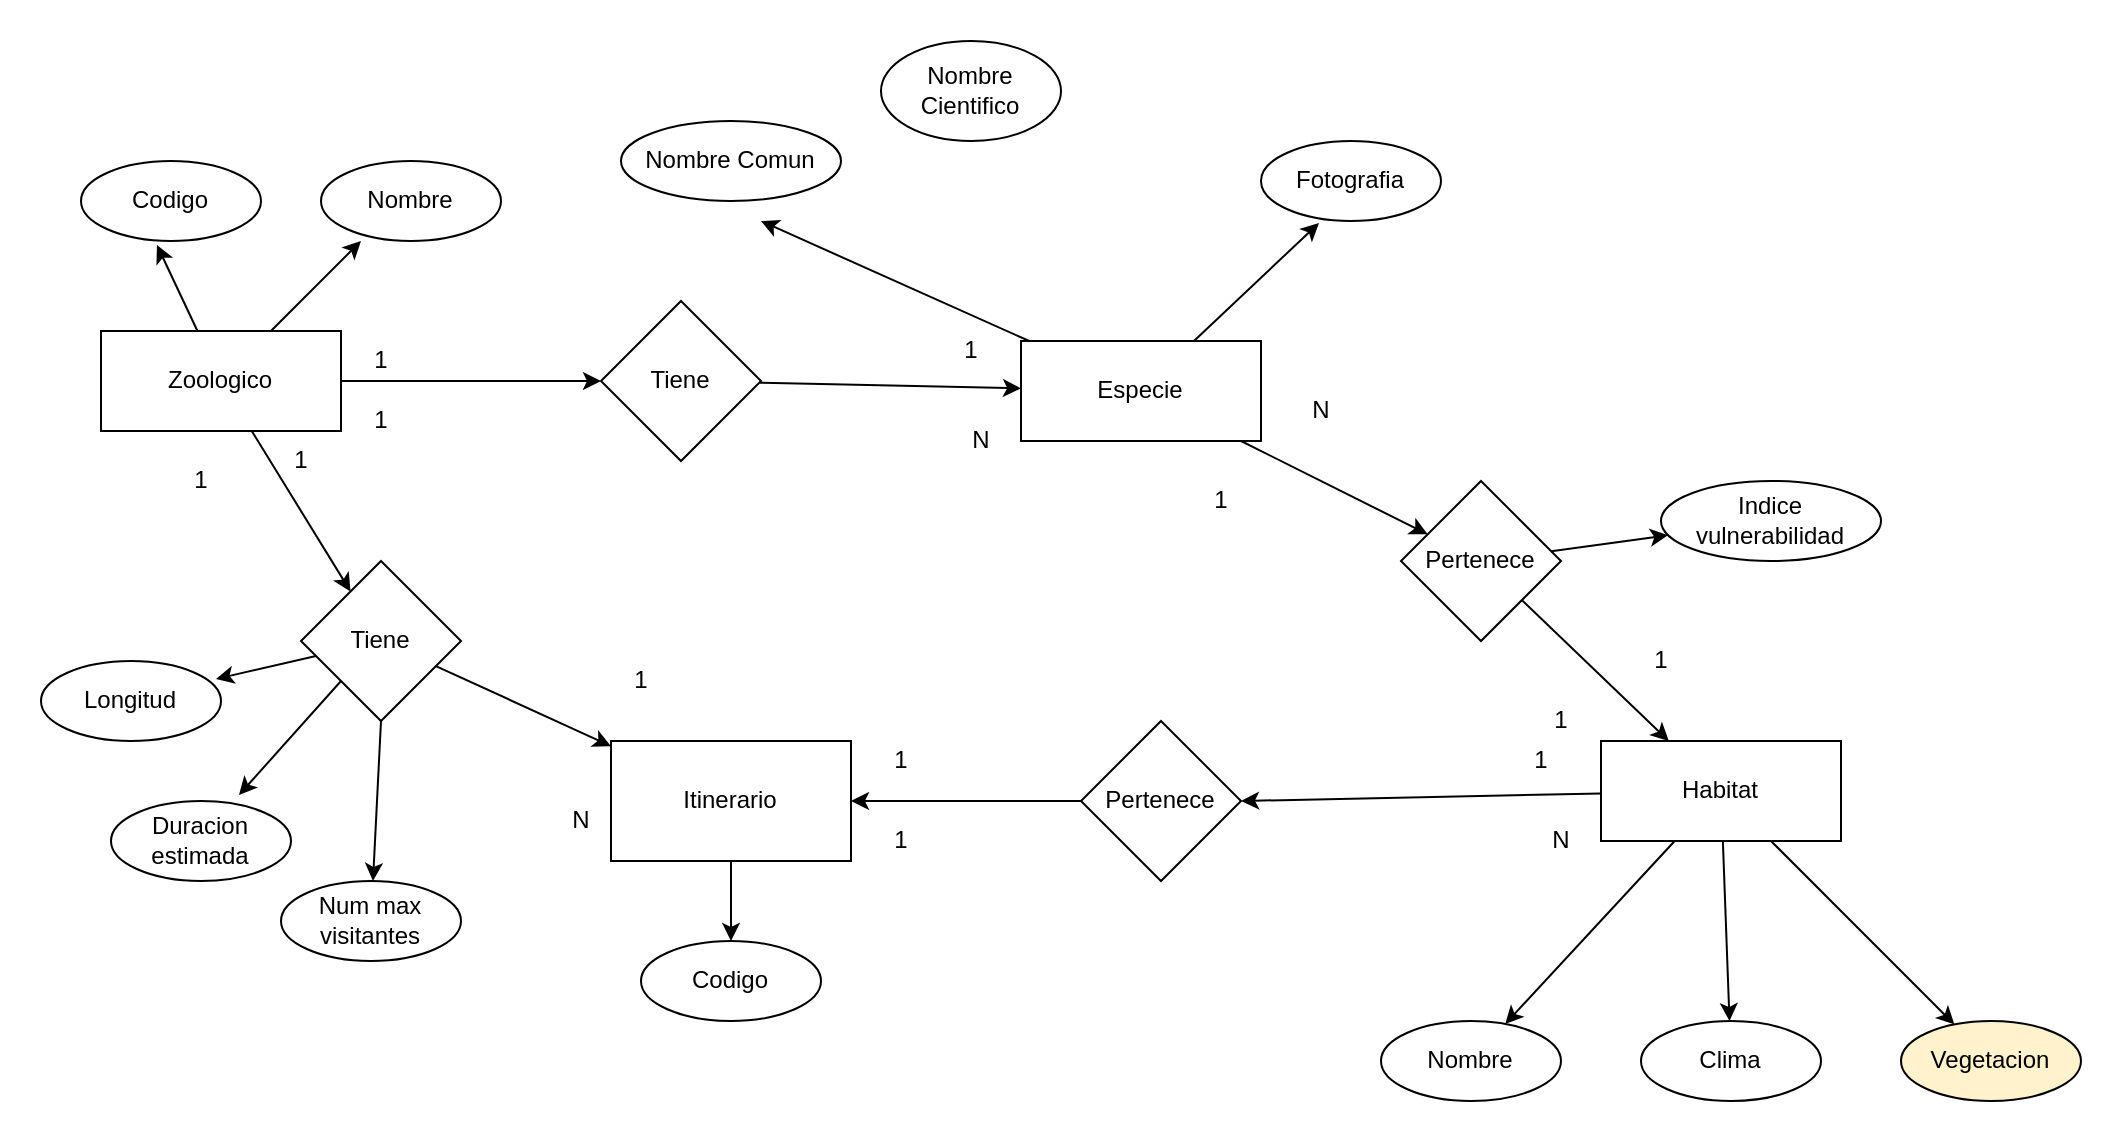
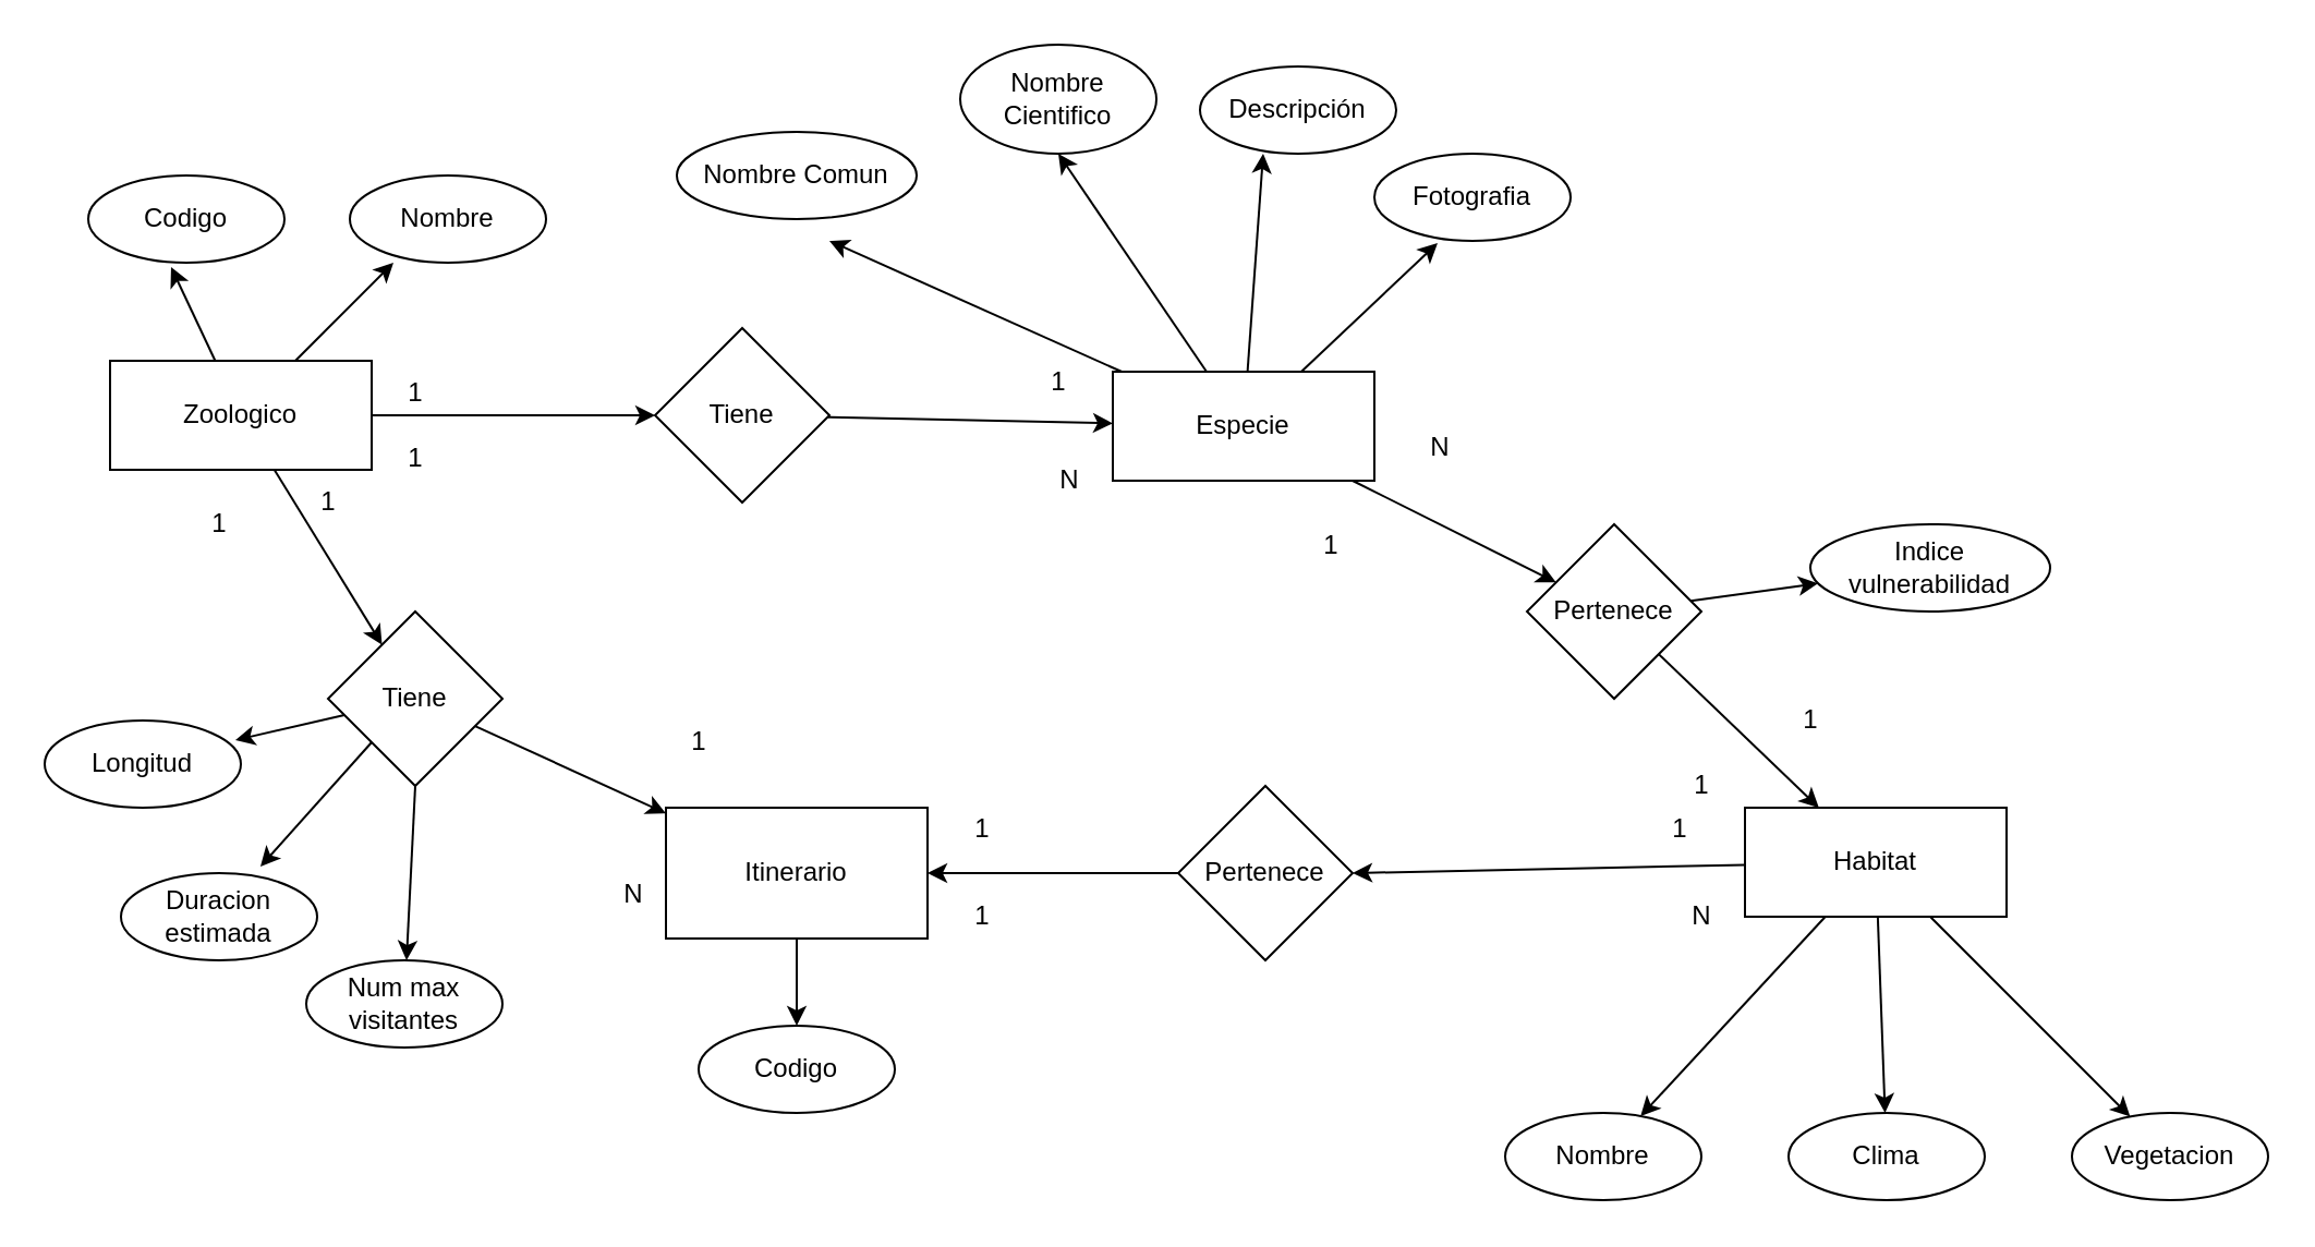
  <mxCell id="0" />
  <mxCell id="1" parent="0" />
  <mxCell id="2" style="edgeStyle=none;html=1;entryX=0.422;entryY=1.05;entryDx=0;entryDy=0;entryPerimeter=0;" edge="1" parent="1" source="6" target="7"><mxGeometry relative="1" as="geometry" /></mxCell>
  <mxCell id="3" style="edgeStyle=none;html=1;entryX=0.222;entryY=1;entryDx=0;entryDy=0;entryPerimeter=0;" edge="1" parent="1" source="6" target="8"><mxGeometry relative="1" as="geometry" /></mxCell>
  <mxCell id="4" style="edgeStyle=none;html=1;entryX=0;entryY=0.5;entryDx=0;entryDy=0;" edge="1" parent="1" source="6" target="36"><mxGeometry relative="1" as="geometry" /></mxCell>
  <mxCell id="5" style="edgeStyle=none;html=1;" edge="1" parent="1" source="6" target="51"><mxGeometry relative="1" as="geometry" /></mxCell>
  <mxCell id="6" value="Zoologico" style="rounded=0;whiteSpace=wrap;html=1;" vertex="1" parent="1"><mxGeometry x="50" y="165" width="120" height="50" as="geometry" /></mxCell>
  <mxCell id="7" value="Codigo" style="ellipse;whiteSpace=wrap;html=1;" vertex="1" parent="1"><mxGeometry x="40" y="80" width="90" height="40" as="geometry" /></mxCell>
  <mxCell id="8" value="Nombre" style="ellipse;whiteSpace=wrap;html=1;" vertex="1" parent="1"><mxGeometry x="160" y="80" width="90" height="40" as="geometry" /></mxCell>
  <mxCell id="9" style="edgeStyle=none;html=1;" edge="1" parent="1" source="14"><mxGeometry relative="1" as="geometry"><mxPoint x="380" y="110" as="targetPoint" /></mxGeometry></mxCell>
+ <mxCell id="10" style="edgeStyle=none;html=1;entryX=0.5;entryY=1;entryDx=0;entryDy=0;" edge="1" parent="1" source="14" target="16"><mxGeometry relative="1" as="geometry" /></mxCell>
+ <mxCell id="11" style="edgeStyle=none;html=1;entryX=0.322;entryY=1;entryDx=0;entryDy=0;entryPerimeter=0;" edge="1" parent="1" source="14" target="17"><mxGeometry relative="1" as="geometry" /></mxCell>
  <mxCell id="12" style="edgeStyle=none;html=1;entryX=0.322;entryY=1.025;entryDx=0;entryDy=0;entryPerimeter=0;" edge="1" parent="1" source="14" target="18"><mxGeometry relative="1" as="geometry" /></mxCell>
  <mxCell id="13" style="edgeStyle=none;html=1;" edge="1" parent="1" source="14" target="29"><mxGeometry relative="1" as="geometry" /></mxCell>
  <mxCell id="14" value="Especie" style="rounded=0;whiteSpace=wrap;html=1;" vertex="1" parent="1"><mxGeometry x="510" y="170" width="120" height="50" as="geometry" /></mxCell>
  <mxCell id="15" value="Nombre Comun" style="ellipse;whiteSpace=wrap;html=1;" vertex="1" parent="1"><mxGeometry x="310" y="60" width="110" height="40" as="geometry" /></mxCell>
  <mxCell id="16" value="Nombre&lt;br&gt;Cientifico" style="ellipse;whiteSpace=wrap;html=1;" vertex="1" parent="1"><mxGeometry x="440" y="20" width="90" height="50" as="geometry" /></mxCell>
+ <mxCell id="17" value="Descripción" style="ellipse;whiteSpace=wrap;html=1;" vertex="1" parent="1"><mxGeometry x="550" y="30" width="90" height="40" as="geometry" /></mxCell>
  <mxCell id="18" value="Fotografia" style="ellipse;whiteSpace=wrap;html=1;" vertex="1" parent="1"><mxGeometry x="630" y="70" width="90" height="40" as="geometry" /></mxCell>
  <mxCell id="19" style="edgeStyle=none;html=1;" edge="1" parent="1" source="23" target="26"><mxGeometry relative="1" as="geometry" /></mxCell>
  <mxCell id="20" style="edgeStyle=none;html=1;" edge="1" parent="1" source="23" target="24"><mxGeometry relative="1" as="geometry" /></mxCell>
  <mxCell id="21" style="edgeStyle=none;html=1;" edge="1" parent="1" source="23" target="25"><mxGeometry relative="1" as="geometry" /></mxCell>
  <mxCell id="22" style="edgeStyle=none;html=1;entryX=1;entryY=0.5;entryDx=0;entryDy=0;" edge="1" parent="1" source="23" target="47"><mxGeometry relative="1" as="geometry" /></mxCell>
  <mxCell id="23" value="Habitat" style="rounded=0;whiteSpace=wrap;html=1;" vertex="1" parent="1"><mxGeometry x="800" y="370" width="120" height="50" as="geometry" /></mxCell>
  <mxCell id="24" value="Clima" style="ellipse;whiteSpace=wrap;html=1;" vertex="1" parent="1"><mxGeometry x="820" y="510" width="90" height="40" as="geometry" /></mxCell>
- <mxCell id="25" value="Vegetacion" style="ellipse;whiteSpace=wrap;html=1;fillColor=#fff2cc;" vertex="1" parent="1"><mxGeometry x="950" y="510" width="90" height="40" as="geometry" /></mxCell>
+ <mxCell id="25" value="Vegetacion" style="ellipse;whiteSpace=wrap;html=1;" vertex="1" parent="1"><mxGeometry x="950" y="510" width="90" height="40" as="geometry" /></mxCell>
  <mxCell id="26" value="Nombre" style="ellipse;whiteSpace=wrap;html=1;" vertex="1" parent="1"><mxGeometry x="690" y="510" width="90" height="40" as="geometry" /></mxCell>
  <mxCell id="27" style="edgeStyle=none;html=1;" edge="1" parent="1" source="29" target="30"><mxGeometry relative="1" as="geometry" /></mxCell>
  <mxCell id="28" style="edgeStyle=none;html=1;" edge="1" parent="1" source="29" target="23"><mxGeometry relative="1" as="geometry" /></mxCell>
  <mxCell id="29" value="Pertenece" style="rhombus;whiteSpace=wrap;html=1;" vertex="1" parent="1"><mxGeometry x="700" y="240" width="80" height="80" as="geometry" /></mxCell>
  <mxCell id="30" value="Indice&lt;br&gt;vulnerabilidad" style="ellipse;whiteSpace=wrap;html=1;" vertex="1" parent="1"><mxGeometry x="830" y="240" width="110" height="40" as="geometry" /></mxCell>
  <mxCell id="31" value="1" style="text;html=1;align=center;verticalAlign=middle;resizable=0;points=[];autosize=1;strokeColor=none;fillColor=none;" vertex="1" parent="1"><mxGeometry x="600" y="240" width="20" height="20" as="geometry" /></mxCell>
  <mxCell id="32" value="1" style="text;html=1;align=center;verticalAlign=middle;resizable=0;points=[];autosize=1;strokeColor=none;fillColor=none;" vertex="1" parent="1"><mxGeometry x="770" y="350" width="20" height="20" as="geometry" /></mxCell>
  <mxCell id="33" value="1" style="text;html=1;align=center;verticalAlign=middle;resizable=0;points=[];autosize=1;strokeColor=none;fillColor=none;" vertex="1" parent="1"><mxGeometry x="820" y="320" width="20" height="20" as="geometry" /></mxCell>
  <mxCell id="34" value="N" style="text;html=1;align=center;verticalAlign=middle;resizable=0;points=[];autosize=1;strokeColor=none;fillColor=none;" vertex="1" parent="1"><mxGeometry x="650" y="195" width="20" height="20" as="geometry" /></mxCell>
  <mxCell id="35" style="edgeStyle=none;html=1;" edge="1" parent="1" source="36" target="14"><mxGeometry relative="1" as="geometry" /></mxCell>
  <mxCell id="36" value="Tiene" style="rhombus;whiteSpace=wrap;html=1;" vertex="1" parent="1"><mxGeometry x="300" y="150" width="80" height="80" as="geometry" /></mxCell>
  <mxCell id="37" value="1" style="text;html=1;align=center;verticalAlign=middle;resizable=0;points=[];autosize=1;strokeColor=none;fillColor=none;" vertex="1" parent="1"><mxGeometry x="180" y="200" width="20" height="20" as="geometry" /></mxCell>
  <mxCell id="38" value="N" style="text;html=1;align=center;verticalAlign=middle;resizable=0;points=[];autosize=1;strokeColor=none;fillColor=none;" vertex="1" parent="1"><mxGeometry x="480" y="210" width="20" height="20" as="geometry" /></mxCell>
  <mxCell id="39" value="1" style="text;html=1;align=center;verticalAlign=middle;resizable=0;points=[];autosize=1;strokeColor=none;fillColor=none;" vertex="1" parent="1"><mxGeometry x="475" y="165" width="20" height="20" as="geometry" /></mxCell>
  <mxCell id="40" value="1" style="text;html=1;align=center;verticalAlign=middle;resizable=0;points=[];autosize=1;strokeColor=none;fillColor=none;" vertex="1" parent="1"><mxGeometry x="180" y="170" width="20" height="20" as="geometry" /></mxCell>
  <mxCell id="41" style="edgeStyle=none;html=1;exitX=0.5;exitY=1;exitDx=0;exitDy=0;" edge="1" parent="1" source="51" target="45"><mxGeometry relative="1" as="geometry" /></mxCell>
  <mxCell id="42" style="edgeStyle=none;html=1;entryX=0.5;entryY=0;entryDx=0;entryDy=0;" edge="1" parent="1" source="43" target="61"><mxGeometry relative="1" as="geometry" /></mxCell>
  <mxCell id="43" value="Itinerario" style="rounded=0;whiteSpace=wrap;html=1;" vertex="1" parent="1"><mxGeometry x="305" y="370" width="120" height="60" as="geometry" /></mxCell>
  <mxCell id="44" value="Longitud" style="ellipse;whiteSpace=wrap;html=1;" vertex="1" parent="1"><mxGeometry y="330" width="90" height="40" as="geometry" x="20" /></mxCell>
  <mxCell id="45" value="Num max&lt;br&gt;visitantes" style="ellipse;whiteSpace=wrap;html=1;" vertex="1" parent="1"><mxGeometry x="140" y="440" width="90" height="40" as="geometry" /></mxCell>
  <mxCell id="46" style="edgeStyle=none;html=1;entryX=1;entryY=0.5;entryDx=0;entryDy=0;" edge="1" parent="1" source="47" target="43"><mxGeometry relative="1" as="geometry" /></mxCell>
  <mxCell id="47" value="Pertenece" style="rhombus;whiteSpace=wrap;html=1;" vertex="1" parent="1"><mxGeometry x="540" y="360" width="80" height="80" as="geometry" /></mxCell>
  <mxCell id="48" style="edgeStyle=none;html=1;" edge="1" parent="1" source="51" target="43"><mxGeometry relative="1" as="geometry" /></mxCell>
  <mxCell id="49" style="edgeStyle=none;html=1;entryX=0.711;entryY=-0.075;entryDx=0;entryDy=0;entryPerimeter=0;exitX=0;exitY=1;exitDx=0;exitDy=0;" edge="1" parent="1" source="51" target="60"><mxGeometry relative="1" as="geometry" /></mxCell>
  <mxCell id="50" style="edgeStyle=none;html=1;entryX=0.972;entryY=0.225;entryDx=0;entryDy=0;entryPerimeter=0;" edge="1" parent="1" source="51" target="44"><mxGeometry relative="1" as="geometry" /></mxCell>
  <mxCell id="51" value="Tiene" style="rhombus;whiteSpace=wrap;html=1;" vertex="1" parent="1"><mxGeometry x="150" y="280" width="80" height="80" as="geometry" /></mxCell>
  <mxCell id="52" value="1" style="text;html=1;align=center;verticalAlign=middle;resizable=0;points=[];autosize=1;strokeColor=none;fillColor=none;" vertex="1" parent="1"><mxGeometry x="760" y="370" width="20" height="20" as="geometry" /></mxCell>
  <mxCell id="53" value="1" style="text;html=1;align=center;verticalAlign=middle;resizable=0;points=[];autosize=1;strokeColor=none;fillColor=none;" vertex="1" parent="1"><mxGeometry x="440" y="370" width="20" height="20" as="geometry" /></mxCell>
  <mxCell id="54" value="1" style="text;html=1;align=center;verticalAlign=middle;resizable=0;points=[];autosize=1;strokeColor=none;fillColor=none;" vertex="1" parent="1"><mxGeometry x="440" y="410" width="20" height="20" as="geometry" /></mxCell>
  <mxCell id="55" value="N" style="text;html=1;align=center;verticalAlign=middle;resizable=0;points=[];autosize=1;strokeColor=none;fillColor=none;" vertex="1" parent="1"><mxGeometry x="770" y="410" width="20" height="20" as="geometry" /></mxCell>
  <mxCell id="56" value="1" style="text;html=1;align=center;verticalAlign=middle;resizable=0;points=[];autosize=1;strokeColor=none;fillColor=none;" vertex="1" parent="1"><mxGeometry x="90" y="230" width="20" height="20" as="geometry" /></mxCell>
  <mxCell id="57" value="N" style="text;html=1;align=center;verticalAlign=middle;resizable=0;points=[];autosize=1;strokeColor=none;fillColor=none;" vertex="1" parent="1"><mxGeometry x="280" y="400" width="20" height="20" as="geometry" /></mxCell>
  <mxCell id="58" value="1" style="text;html=1;align=center;verticalAlign=middle;resizable=0;points=[];autosize=1;strokeColor=none;fillColor=none;" vertex="1" parent="1"><mxGeometry x="310" y="330" width="20" height="20" as="geometry" /></mxCell>
  <mxCell id="59" value="1" style="text;html=1;align=center;verticalAlign=middle;resizable=0;points=[];autosize=1;strokeColor=none;fillColor=none;" vertex="1" parent="1"><mxGeometry x="140" y="220" width="20" height="20" as="geometry" /></mxCell>
  <mxCell id="60" value="Duracion&lt;br&gt;estimada" style="ellipse;whiteSpace=wrap;html=1;" vertex="1" parent="1"><mxGeometry x="55" y="400" width="90" height="40" as="geometry" /></mxCell>
  <mxCell id="61" value="Codigo" style="ellipse;whiteSpace=wrap;html=1;" vertex="1" parent="1"><mxGeometry x="320" y="470" width="90" height="40" as="geometry" /></mxCell>
